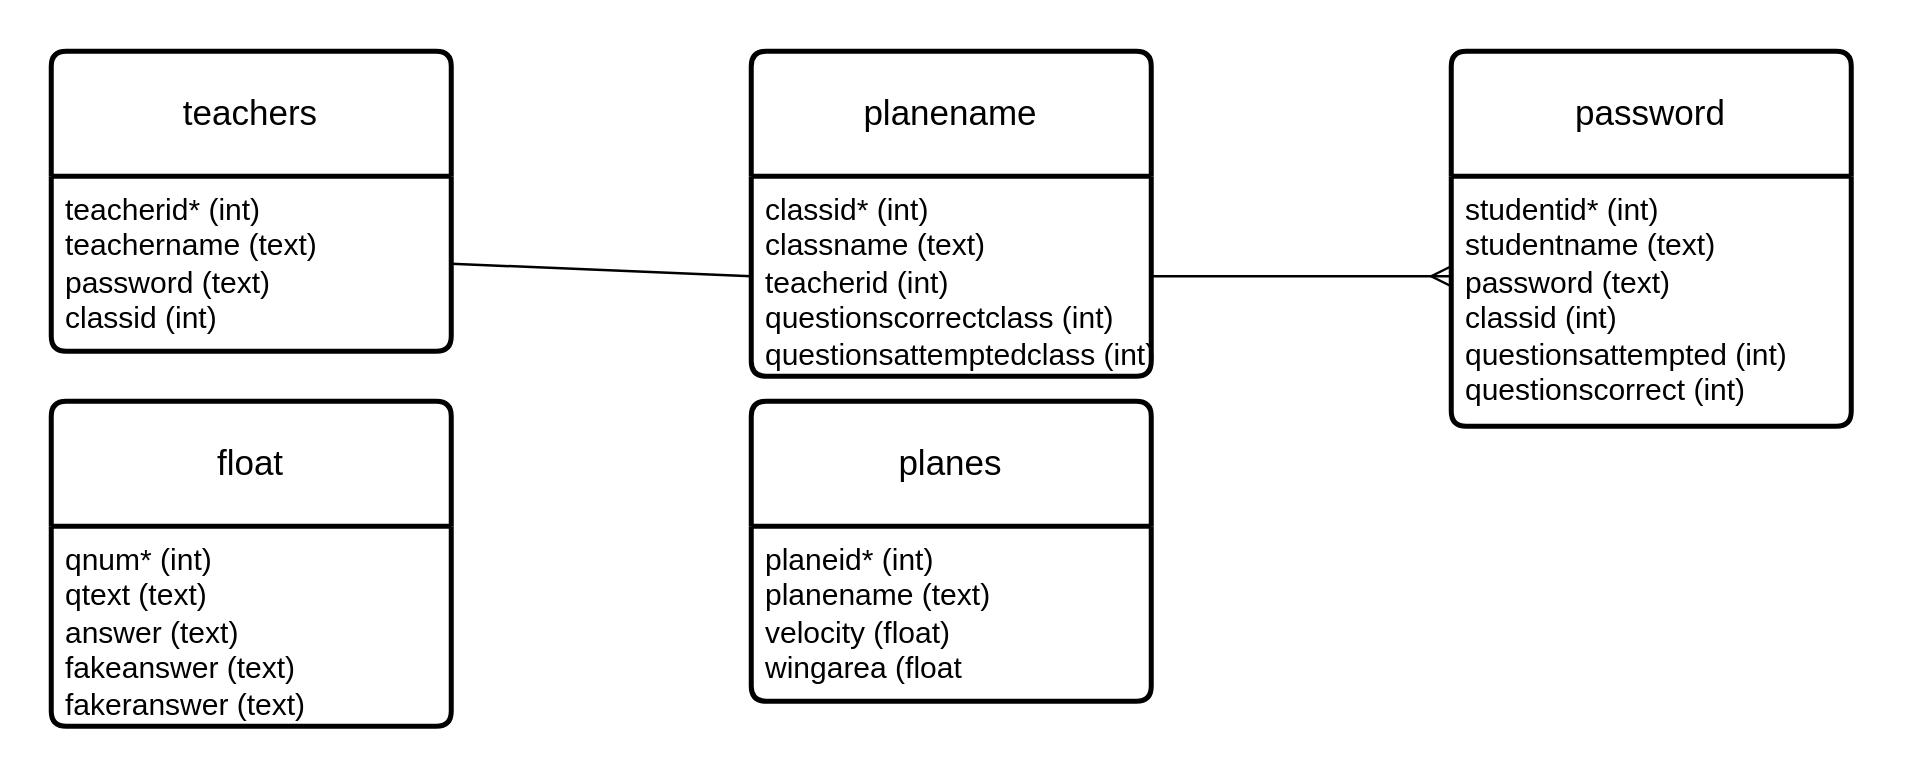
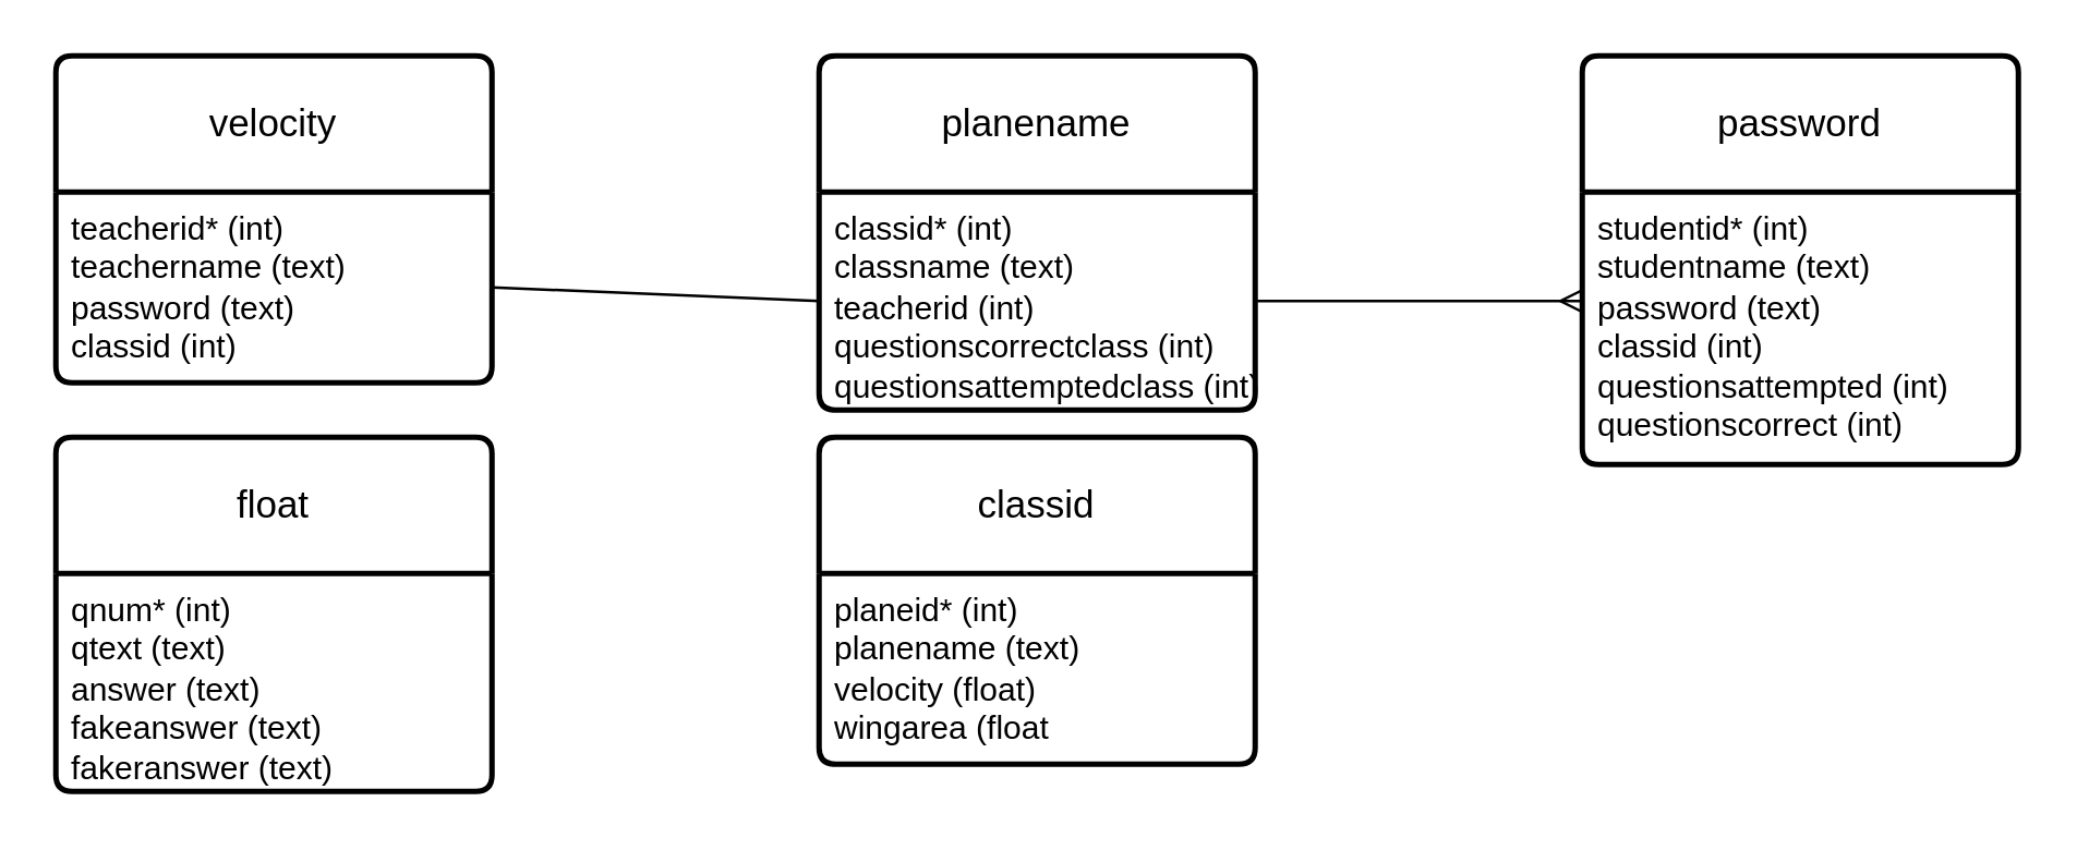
  <mxCell id="0" />
  <mxCell id="1" parent="0" />
  <mxCell id="2" value="planename" style="swimlane;childLayout=stackLayout;horizontal=1;startSize=50;horizontalStack=0;rounded=1;fontSize=14;fontStyle=0;strokeWidth=2;resizeParent=0;resizeLast=1;shadow=0;dashed=0;align=center;arcSize=4;whiteSpace=wrap;html=1;" parent="1" vertex="1"><mxGeometry x="300" y="20" width="160" height="130" as="geometry" /></mxCell>
  <mxCell id="3" value="classid* (int)&lt;br&gt;classname (text)&lt;br&gt;teacherid (int)&lt;br&gt;questionscorrectclass (int)&lt;br&gt;questionsattemptedclass (int)" style="align=left;strokeColor=none;fillColor=none;spacingLeft=4;fontSize=12;verticalAlign=top;resizable=0;rotatable=0;part=1;html=1;" parent="2" vertex="1"><mxGeometry y="50" width="160" height="80" as="geometry" /></mxCell>
  <mxCell id="4" value="password" style="swimlane;childLayout=stackLayout;horizontal=1;startSize=50;horizontalStack=0;rounded=1;fontSize=14;fontStyle=0;strokeWidth=2;resizeParent=0;resizeLast=1;shadow=0;dashed=0;align=center;arcSize=4;whiteSpace=wrap;html=1;" parent="1" vertex="1"><mxGeometry x="580" y="20" width="160" height="150" as="geometry" /></mxCell>
  <mxCell id="5" value="studentid* (int)&lt;br&gt;studentname (text)&lt;br&gt;password (text)&lt;br&gt;classid (int)&lt;br&gt;questionsattempted (int)&lt;br&gt;questionscorrect (int)" style="align=left;strokeColor=none;fillColor=none;spacingLeft=4;fontSize=12;verticalAlign=top;resizable=0;rotatable=0;part=1;html=1;" parent="4" vertex="1"><mxGeometry y="50" width="160" height="100" as="geometry" /></mxCell>
- <mxCell id="6" value="teachers" style="swimlane;childLayout=stackLayout;horizontal=1;startSize=50;horizontalStack=0;rounded=1;fontSize=14;fontStyle=0;strokeWidth=2;resizeParent=0;resizeLast=1;shadow=0;dashed=0;align=center;arcSize=4;whiteSpace=wrap;html=1;" parent="1" vertex="1"><mxGeometry x="20" y="20" width="160" height="120" as="geometry" /></mxCell>
+ <mxCell id="6" value="velocity" style="swimlane;childLayout=stackLayout;horizontal=1;startSize=50;horizontalStack=0;rounded=1;fontSize=14;fontStyle=0;strokeWidth=2;resizeParent=0;resizeLast=1;shadow=0;dashed=0;align=center;arcSize=4;whiteSpace=wrap;html=1;" parent="1" vertex="1"><mxGeometry x="20" y="20" width="160" height="120" as="geometry" /></mxCell>
  <mxCell id="7" value="teacherid* (int)&lt;br&gt;teachername (text)&lt;br&gt;password (text)&lt;br&gt;classid (int)" style="align=left;strokeColor=none;fillColor=none;spacingLeft=4;fontSize=12;verticalAlign=top;resizable=0;rotatable=0;part=1;html=1;" parent="6" vertex="1"><mxGeometry y="50" width="160" height="70" as="geometry" /></mxCell>
  <mxCell id="8" value="float" style="swimlane;childLayout=stackLayout;horizontal=1;startSize=50;horizontalStack=0;rounded=1;fontSize=14;fontStyle=0;strokeWidth=2;resizeParent=0;resizeLast=1;shadow=0;dashed=0;align=center;arcSize=4;whiteSpace=wrap;html=1;" parent="1" vertex="1"><mxGeometry x="20" y="160" width="160" height="130" as="geometry" /></mxCell>
  <mxCell id="9" value="qnum* (int)&lt;br&gt;qtext (text)&lt;br&gt;answer (text)&lt;br&gt;fakeanswer (text)&lt;br&gt;fakeranswer (text)" style="align=left;strokeColor=none;fillColor=none;spacingLeft=4;fontSize=12;verticalAlign=top;resizable=0;rotatable=0;part=1;html=1;" parent="8" vertex="1"><mxGeometry y="50" width="160" height="80" as="geometry" /></mxCell>
- <mxCell id="10" value="planes" style="swimlane;childLayout=stackLayout;horizontal=1;startSize=50;horizontalStack=0;rounded=1;fontSize=14;fontStyle=0;strokeWidth=2;resizeParent=0;resizeLast=1;shadow=0;dashed=0;align=center;arcSize=4;whiteSpace=wrap;html=1;" parent="1" vertex="1"><mxGeometry x="300" y="160" width="160" height="120" as="geometry" /></mxCell>
+ <mxCell id="10" value="classid" style="swimlane;childLayout=stackLayout;horizontal=1;startSize=50;horizontalStack=0;rounded=1;fontSize=14;fontStyle=0;strokeWidth=2;resizeParent=0;resizeLast=1;shadow=0;dashed=0;align=center;arcSize=4;whiteSpace=wrap;html=1;" parent="1" vertex="1"><mxGeometry x="300" y="160" width="160" height="120" as="geometry" /></mxCell>
  <mxCell id="11" value="planeid* (int)&lt;br&gt;planename (text)&lt;br&gt;velocity (float)&lt;br&gt;wingarea (float" style="align=left;strokeColor=none;fillColor=none;spacingLeft=4;fontSize=12;verticalAlign=top;resizable=0;rotatable=0;part=1;html=1;" parent="10" vertex="1"><mxGeometry y="50" width="160" height="70" as="geometry" /></mxCell>
  <mxCell id="12" value="" style="edgeStyle=entityRelationEdgeStyle;fontSize=12;html=1;endArrow=ERmany;rounded=0;exitX=1;exitY=0.5;exitDx=0;exitDy=0;entryX=0;entryY=0.4;entryDx=0;entryDy=0;entryPerimeter=0;" parent="1" source="3" target="5" edge="1"><mxGeometry width="100" height="100" relative="1" as="geometry"><mxPoint x="400" y="170" as="sourcePoint" /><mxPoint x="500" y="70" as="targetPoint" /></mxGeometry></mxCell>
  <mxCell id="13" value="" style="endArrow=none;html=1;rounded=0;exitX=1;exitY=0.5;exitDx=0;exitDy=0;entryX=0;entryY=0.5;entryDx=0;entryDy=0;" edge="1" parent="1" source="7" target="3"><mxGeometry width="50" height="50" relative="1" as="geometry"><mxPoint x="310" y="360" as="sourcePoint" /><mxPoint x="360" y="310" as="targetPoint" /></mxGeometry></mxCell>
